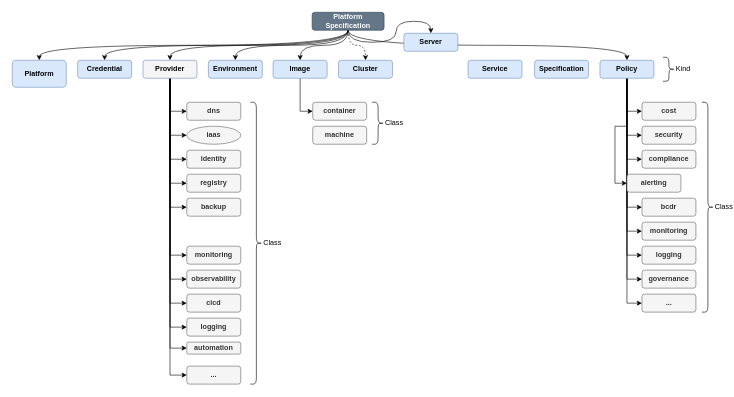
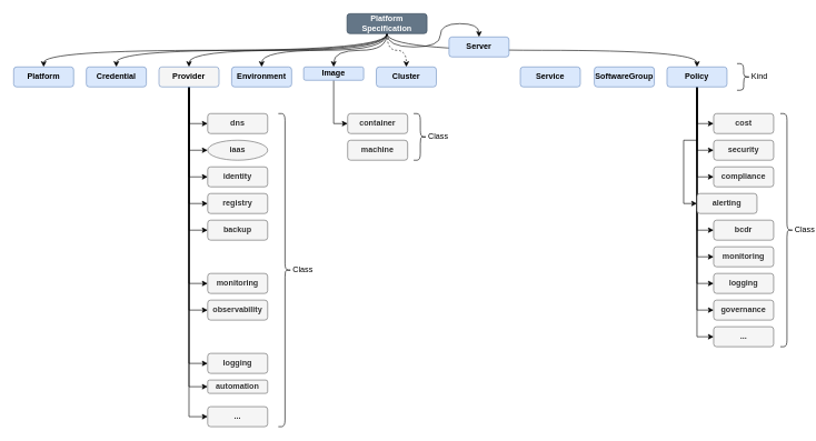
  <mxCell id="0" />
  <mxCell id="1" parent="0" />
  <mxCell id="2" style="edgeStyle=orthogonalEdgeStyle;rounded=0;orthogonalLoop=1;jettySize=auto;html=1;exitX=0.5;exitY=1;exitDx=0;exitDy=0;entryX=0.5;entryY=0;entryDx=0;entryDy=0;curved=1;" parent="1" source="10" target="11" edge="1"><mxGeometry relative="1" as="geometry" /></mxCell>
  <mxCell id="3" style="edgeStyle=orthogonalEdgeStyle;rounded=0;orthogonalLoop=1;jettySize=auto;html=1;exitX=0.5;exitY=1;exitDx=0;exitDy=0;entryX=0.5;entryY=0;entryDx=0;entryDy=0;curved=1;" parent="1" source="10" target="12" edge="1"><mxGeometry relative="1" as="geometry" /></mxCell>
  <mxCell id="4" style="edgeStyle=orthogonalEdgeStyle;rounded=0;orthogonalLoop=1;jettySize=auto;html=1;exitX=0.5;exitY=1;exitDx=0;exitDy=0;entryX=0.5;entryY=0;entryDx=0;entryDy=0;curved=1;" parent="1" source="10" target="24" edge="1"><mxGeometry relative="1" as="geometry" /></mxCell>
  <mxCell id="5" style="edgeStyle=orthogonalEdgeStyle;rounded=0;orthogonalLoop=1;jettySize=auto;html=1;exitX=0.5;exitY=1;exitDx=0;exitDy=0;entryX=0.5;entryY=0;entryDx=0;entryDy=0;curved=1;" parent="1" source="10" target="25" edge="1"><mxGeometry relative="1" as="geometry" /></mxCell>
  <mxCell id="6" style="edgeStyle=orthogonalEdgeStyle;rounded=0;orthogonalLoop=1;jettySize=auto;html=1;exitX=0.5;exitY=1;exitDx=0;exitDy=0;entryX=0.5;entryY=0;entryDx=0;entryDy=0;curved=1;" parent="1" source="10" target="27" edge="1"><mxGeometry relative="1" as="geometry" /></mxCell>
  <mxCell id="7" style="edgeStyle=orthogonalEdgeStyle;rounded=0;orthogonalLoop=1;jettySize=auto;html=1;exitX=0.5;exitY=1;exitDx=0;exitDy=0;entryX=0.5;entryY=0;entryDx=0;entryDy=0;curved=1;dashed=1;" parent="1" source="10" target="28" edge="1"><mxGeometry relative="1" as="geometry" /></mxCell>
  <mxCell id="8" style="edgeStyle=orthogonalEdgeStyle;rounded=0;orthogonalLoop=1;jettySize=auto;html=1;exitX=0.5;exitY=1;exitDx=0;exitDy=0;entryX=0.5;entryY=0;entryDx=0;entryDy=0;curved=1;" parent="1" source="10" target="29" edge="1"><mxGeometry relative="1" as="geometry" /></mxCell>
  <mxCell id="9" style="edgeStyle=orthogonalEdgeStyle;rounded=0;orthogonalLoop=1;jettySize=auto;html=1;exitX=0.5;exitY=1;exitDx=0;exitDy=0;entryX=0.5;entryY=0;entryDx=0;entryDy=0;curved=1;" parent="1" source="10" target="40" edge="1"><mxGeometry relative="1" as="geometry" /></mxCell>
  <mxCell id="10" value="Platform Specification" style="rounded=1;whiteSpace=wrap;html=1;fontStyle=1;fillColor=#647687;strokeColor=#314354;fontColor=#ffffff;" parent="1" vertex="1"><mxGeometry x="520" y="20" width="120" height="30" as="geometry" /></mxCell>
- <mxCell id="11" value="Platform" style="rounded=1;whiteSpace=wrap;html=1;fontStyle=1;fillColor=#dae8fc;strokeColor=#6c8ebf;" parent="1" vertex="1"><mxGeometry x="20" y="100" width="90" height="45" as="geometry" /></mxCell>
+ <mxCell id="11" value="Platform" style="rounded=1;whiteSpace=wrap;html=1;fontStyle=1;fillColor=#dae8fc;strokeColor=#6c8ebf;" parent="1" vertex="1"><mxGeometry x="20" y="100" width="90" height="30" as="geometry" /></mxCell>
  <mxCell id="12" value="Credential" style="rounded=1;whiteSpace=wrap;html=1;fontStyle=1;fillColor=#dae8fc;strokeColor=#6c8ebf;" parent="1" vertex="1"><mxGeometry x="129" y="100" width="90" height="30" as="geometry" /></mxCell>
  <mxCell id="13" style="edgeStyle=orthogonalEdgeStyle;rounded=0;orthogonalLoop=1;jettySize=auto;html=1;exitX=0.5;exitY=1;exitDx=0;exitDy=0;entryX=0;entryY=0.5;entryDx=0;entryDy=0;" parent="1" source="24" target="41" edge="1"><mxGeometry relative="1" as="geometry" /></mxCell>
  <mxCell id="14" style="edgeStyle=orthogonalEdgeStyle;rounded=0;orthogonalLoop=1;jettySize=auto;html=1;exitX=0.5;exitY=1;exitDx=0;exitDy=0;entryX=0;entryY=0.5;entryDx=0;entryDy=0;" parent="1" source="24" target="42" edge="1"><mxGeometry relative="1" as="geometry" /></mxCell>
  <mxCell id="15" style="edgeStyle=orthogonalEdgeStyle;rounded=0;orthogonalLoop=1;jettySize=auto;html=1;exitX=0.5;exitY=1;exitDx=0;exitDy=0;entryX=0;entryY=0.5;entryDx=0;entryDy=0;" parent="1" source="24" target="43" edge="1"><mxGeometry relative="1" as="geometry" /></mxCell>
  <mxCell id="16" style="edgeStyle=orthogonalEdgeStyle;rounded=0;orthogonalLoop=1;jettySize=auto;html=1;exitX=0.5;exitY=1;exitDx=0;exitDy=0;entryX=0;entryY=0.5;entryDx=0;entryDy=0;" parent="1" source="24" target="44" edge="1"><mxGeometry relative="1" as="geometry" /></mxCell>
  <mxCell id="17" style="edgeStyle=orthogonalEdgeStyle;rounded=0;orthogonalLoop=1;jettySize=auto;html=1;exitX=0.5;exitY=1;exitDx=0;exitDy=0;entryX=0;entryY=0.5;entryDx=0;entryDy=0;" parent="1" source="24" target="45" edge="1"><mxGeometry relative="1" as="geometry" /></mxCell>
  <mxCell id="18" style="edgeStyle=orthogonalEdgeStyle;rounded=0;orthogonalLoop=1;jettySize=auto;html=1;exitX=0.5;exitY=1;exitDx=0;exitDy=0;entryX=0;entryY=0.5;entryDx=0;entryDy=0;" parent="1" source="24" target="46" edge="1"><mxGeometry relative="1" as="geometry" /></mxCell>
  <mxCell id="19" style="edgeStyle=orthogonalEdgeStyle;rounded=0;orthogonalLoop=1;jettySize=auto;html=1;exitX=0.5;exitY=1;exitDx=0;exitDy=0;entryX=0;entryY=0.5;entryDx=0;entryDy=0;" parent="1" source="24" target="47" edge="1"><mxGeometry relative="1" as="geometry" /></mxCell>
- <mxCell id="20" style="edgeStyle=orthogonalEdgeStyle;rounded=0;orthogonalLoop=1;jettySize=auto;html=1;exitX=0.5;exitY=1;exitDx=0;exitDy=0;entryX=0;entryY=0.5;entryDx=0;entryDy=0;" parent="1" source="24" target="48" edge="1"><mxGeometry relative="1" as="geometry" /></mxCell>
  <mxCell id="21" style="edgeStyle=orthogonalEdgeStyle;rounded=0;orthogonalLoop=1;jettySize=auto;html=1;exitX=0.5;exitY=1;exitDx=0;exitDy=0;entryX=0;entryY=0.5;entryDx=0;entryDy=0;" parent="1" source="24" target="49" edge="1"><mxGeometry relative="1" as="geometry" /></mxCell>
  <mxCell id="22" style="edgeStyle=orthogonalEdgeStyle;rounded=0;orthogonalLoop=1;jettySize=auto;html=1;exitX=0.5;exitY=1;exitDx=0;exitDy=0;entryX=0;entryY=0.5;entryDx=0;entryDy=0;" parent="1" source="24" target="50" edge="1"><mxGeometry relative="1" as="geometry" /></mxCell>
  <mxCell id="23" style="edgeStyle=orthogonalEdgeStyle;rounded=0;orthogonalLoop=1;jettySize=auto;html=1;exitX=0.5;exitY=1;exitDx=0;exitDy=0;entryX=0;entryY=0.5;entryDx=0;entryDy=0;" parent="1" source="24" target="51" edge="1"><mxGeometry relative="1" as="geometry" /></mxCell>
  <mxCell id="24" value="Provider" style="rounded=1;whiteSpace=wrap;html=1;fontStyle=1;fillColor=#f5f5f5;strokeColor=#6c8ebf;" parent="1" vertex="1"><mxGeometry x="238" y="100" width="90" height="30" as="geometry" /></mxCell>
  <mxCell id="25" value="Environment" style="rounded=1;whiteSpace=wrap;html=1;fontStyle=1;fillColor=#dae8fc;strokeColor=#6c8ebf;" parent="1" vertex="1"><mxGeometry x="347" y="100" width="90" height="30" as="geometry" /></mxCell>
  <mxCell id="26" style="edgeStyle=orthogonalEdgeStyle;rounded=0;orthogonalLoop=1;jettySize=auto;html=1;exitX=0.5;exitY=1;exitDx=0;exitDy=0;entryX=0;entryY=0.5;entryDx=0;entryDy=0;" parent="1" source="27" target="52" edge="1"><mxGeometry relative="1" as="geometry" /></mxCell>
- <mxCell id="27" value="Image" style="rounded=1;whiteSpace=wrap;html=1;fontStyle=1;fillColor=#dae8fc;strokeColor=#6c8ebf;" parent="1" vertex="1"><mxGeometry x="455" y="100" width="90" height="30" as="geometry" /></mxCell>
+ <mxCell id="27" value="Image" style="rounded=1;whiteSpace=wrap;html=1;fontStyle=1;fillColor=#dae8fc;strokeColor=#6c8ebf;" parent="1" vertex="1"><mxGeometry x="455" y="100" width="90" height="20" as="geometry" /></mxCell>
  <mxCell id="28" value="Cluster" style="rounded=1;whiteSpace=wrap;html=1;fontStyle=1;fillColor=#dae8fc;strokeColor=#6c8ebf;" parent="1" vertex="1"><mxGeometry x="564" y="100" width="90" height="30" as="geometry" /></mxCell>
  <mxCell id="29" value="Server" style="rounded=1;whiteSpace=wrap;html=1;fontStyle=1;fillColor=#dae8fc;strokeColor=#6c8ebf;" parent="1" vertex="1"><mxGeometry x="673" y="55" width="90" height="30" as="geometry" /></mxCell>
- <mxCell id="30" value="Specification" style="rounded=1;whiteSpace=wrap;html=1;fontStyle=1;fillColor=#dae8fc;strokeColor=#6c8ebf;" parent="1" vertex="1"><mxGeometry x="891" y="100" width="90" height="30" as="geometry" /></mxCell>
+ <mxCell id="30" value="SoftwareGroup" style="rounded=1;whiteSpace=wrap;html=1;fontStyle=1;fillColor=#dae8fc;strokeColor=#6c8ebf;" parent="1" vertex="1"><mxGeometry x="891" y="100" width="90" height="30" as="geometry" /></mxCell>
  <mxCell id="31" style="edgeStyle=orthogonalEdgeStyle;rounded=0;orthogonalLoop=1;jettySize=auto;html=1;exitX=0.5;exitY=1;exitDx=0;exitDy=0;entryX=0;entryY=0.5;entryDx=0;entryDy=0;" parent="1" source="40" target="54" edge="1"><mxGeometry relative="1" as="geometry" /></mxCell>
  <mxCell id="32" style="edgeStyle=orthogonalEdgeStyle;rounded=0;orthogonalLoop=1;jettySize=auto;html=1;exitX=0.5;exitY=1;exitDx=0;exitDy=0;entryX=0;entryY=0.5;entryDx=0;entryDy=0;" parent="1" source="40" target="55" edge="1"><mxGeometry relative="1" as="geometry" /></mxCell>
  <mxCell id="33" style="edgeStyle=orthogonalEdgeStyle;rounded=0;orthogonalLoop=1;jettySize=auto;html=1;exitX=0.5;exitY=1;exitDx=0;exitDy=0;entryX=0;entryY=0.5;entryDx=0;entryDy=0;" parent="1" source="40" target="56" edge="1"><mxGeometry relative="1" as="geometry" /></mxCell>
  <mxCell id="34" style="edgeStyle=orthogonalEdgeStyle;rounded=0;orthogonalLoop=1;jettySize=auto;html=1;exitX=0.5;exitY=1;exitDx=0;exitDy=0;entryX=0;entryY=0.5;entryDx=0;entryDy=0;" parent="1" source="40" target="57" edge="1"><mxGeometry relative="1" as="geometry" /></mxCell>
  <mxCell id="35" style="edgeStyle=orthogonalEdgeStyle;rounded=0;orthogonalLoop=1;jettySize=auto;html=1;exitX=0.5;exitY=1;exitDx=0;exitDy=0;entryX=0;entryY=0.5;entryDx=0;entryDy=0;" parent="1" source="40" target="59" edge="1"><mxGeometry relative="1" as="geometry" /></mxCell>
  <mxCell id="36" style="edgeStyle=orthogonalEdgeStyle;rounded=0;orthogonalLoop=1;jettySize=auto;html=1;exitX=0.5;exitY=1;exitDx=0;exitDy=0;entryX=0;entryY=0.5;entryDx=0;entryDy=0;" parent="1" source="40" target="60" edge="1"><mxGeometry relative="1" as="geometry" /></mxCell>
  <mxCell id="37" style="edgeStyle=orthogonalEdgeStyle;rounded=0;orthogonalLoop=1;jettySize=auto;html=1;exitX=0.5;exitY=1;exitDx=0;exitDy=0;entryX=0;entryY=0.5;entryDx=0;entryDy=0;" parent="1" source="40" target="58" edge="1"><mxGeometry relative="1" as="geometry" /></mxCell>
  <mxCell id="38" style="edgeStyle=orthogonalEdgeStyle;rounded=0;orthogonalLoop=1;jettySize=auto;html=1;exitX=0.5;exitY=1;exitDx=0;exitDy=0;entryX=0;entryY=0.5;entryDx=0;entryDy=0;" parent="1" source="40" target="61" edge="1"><mxGeometry relative="1" as="geometry" /></mxCell>
  <mxCell id="39" style="edgeStyle=orthogonalEdgeStyle;rounded=0;orthogonalLoop=1;jettySize=auto;html=1;exitX=0.5;exitY=1;exitDx=0;exitDy=0;entryX=0;entryY=0.5;entryDx=0;entryDy=0;" parent="1" source="40" target="62" edge="1"><mxGeometry relative="1" as="geometry" /></mxCell>
  <mxCell id="40" value="Policy" style="rounded=1;whiteSpace=wrap;html=1;fontStyle=1;fillColor=#dae8fc;strokeColor=#6c8ebf;" parent="1" vertex="1"><mxGeometry x="1000" y="100" width="90" height="30" as="geometry" /></mxCell>
  <mxCell id="41" value="dns" style="rounded=1;whiteSpace=wrap;html=1;fontStyle=1;fillColor=#f5f5f5;fontColor=#333333;strokeColor=#666666;" parent="1" vertex="1"><mxGeometry x="311" y="170" width="90" height="30" as="geometry" /></mxCell>
  <mxCell id="42" value="iaas" style="ellipse;whiteSpace=wrap;html=1;fontStyle=1;fillColor=#f5f5f5;fontColor=#333333;strokeColor=#666666;" parent="1" vertex="1"><mxGeometry x="311" y="210" width="90" height="30" as="geometry" /></mxCell>
  <mxCell id="43" value="identity" style="rounded=1;whiteSpace=wrap;html=1;fontStyle=1;fillColor=#f5f5f5;fontColor=#333333;strokeColor=#666666;" parent="1" vertex="1"><mxGeometry x="311" y="250" width="90" height="30" as="geometry" /></mxCell>
  <mxCell id="44" value="registry" style="rounded=1;whiteSpace=wrap;html=1;fontStyle=1;fillColor=#f5f5f5;fontColor=#333333;strokeColor=#666666;" parent="1" vertex="1"><mxGeometry x="311" y="290" width="90" height="30" as="geometry" /></mxCell>
  <mxCell id="45" value="backup" style="rounded=1;whiteSpace=wrap;html=1;fontStyle=1;fillColor=#f5f5f5;fontColor=#333333;strokeColor=#666666;" parent="1" vertex="1"><mxGeometry x="311" y="330" width="90" height="30" as="geometry" /></mxCell>
  <mxCell id="46" value="monitoring" style="rounded=1;whiteSpace=wrap;html=1;fontStyle=1;fillColor=#f5f5f5;fontColor=#333333;strokeColor=#666666;" parent="1" vertex="1"><mxGeometry x="311" y="410" width="90" height="30" as="geometry" /></mxCell>
  <mxCell id="47" value="observability" style="rounded=1;whiteSpace=wrap;html=1;fontStyle=1;fillColor=#f5f5f5;fontColor=#333333;strokeColor=#666666;" parent="1" vertex="1"><mxGeometry x="311" y="450" width="90" height="30" as="geometry" /></mxCell>
- <mxCell id="48" value="cicd" style="rounded=1;whiteSpace=wrap;html=1;fontStyle=1;fillColor=#f5f5f5;fontColor=#333333;strokeColor=#666666;" parent="1" vertex="1"><mxGeometry x="311" y="490" width="90" height="30" as="geometry" /></mxCell>
  <mxCell id="49" value="logging" style="rounded=1;whiteSpace=wrap;html=1;fontStyle=1;fillColor=#f5f5f5;fontColor=#333333;strokeColor=#666666;" parent="1" vertex="1"><mxGeometry x="311" y="530" width="90" height="30" as="geometry" /></mxCell>
  <mxCell id="50" value="automation" style="rounded=1;whiteSpace=wrap;html=1;fontStyle=1;fillColor=#f5f5f5;fontColor=#333333;strokeColor=#666666;" parent="1" vertex="1"><mxGeometry x="311" y="570" width="90" height="20" as="geometry" /></mxCell>
  <mxCell id="51" value="..." style="rounded=1;whiteSpace=wrap;html=1;fontStyle=1;fillColor=#f5f5f5;fontColor=#333333;strokeColor=#666666;" parent="1" vertex="1"><mxGeometry x="311" y="610" width="90" height="30" as="geometry" /></mxCell>
  <mxCell id="52" value="container" style="rounded=1;whiteSpace=wrap;html=1;fontStyle=1;fillColor=#f5f5f5;fontColor=#333333;strokeColor=#666666;" parent="1" vertex="1"><mxGeometry x="521" y="170" width="90" height="30" as="geometry" /></mxCell>
  <mxCell id="53" value="machine" style="rounded=1;whiteSpace=wrap;html=1;fontStyle=1;fillColor=#f5f5f5;fontColor=#333333;strokeColor=#666666;" parent="1" vertex="1"><mxGeometry x="521" y="210" width="90" height="30" as="geometry" /></mxCell>
  <mxCell id="54" value="cost" style="rounded=1;whiteSpace=wrap;html=1;fontStyle=1;fillColor=#f5f5f5;fontColor=#333333;strokeColor=#666666;" parent="1" vertex="1"><mxGeometry x="1070" y="170" width="90" height="30" as="geometry" /></mxCell>
  <mxCell id="55" value="security" style="rounded=1;whiteSpace=wrap;html=1;fontStyle=1;fillColor=#f5f5f5;fontColor=#333333;strokeColor=#666666;" parent="1" vertex="1"><mxGeometry x="1070" y="210" width="90" height="30" as="geometry" /></mxCell>
  <mxCell id="56" value="compliance" style="rounded=1;whiteSpace=wrap;html=1;fontStyle=1;fillColor=#f5f5f5;fontColor=#333333;strokeColor=#666666;" parent="1" vertex="1"><mxGeometry x="1070" y="250" width="90" height="30" as="geometry" /></mxCell>
  <mxCell id="57" value="alerting" style="rounded=1;whiteSpace=wrap;html=1;fontStyle=1;fillColor=#f5f5f5;fontColor=#333333;strokeColor=#666666;" parent="1" vertex="1"><mxGeometry x="1045" y="290" width="90" height="30" as="geometry" /></mxCell>
  <mxCell id="58" value="bcdr" style="rounded=1;whiteSpace=wrap;html=1;fontStyle=1;fillColor=#f5f5f5;fontColor=#333333;strokeColor=#666666;" parent="1" vertex="1"><mxGeometry x="1070" y="330" width="90" height="30" as="geometry" /></mxCell>
  <mxCell id="59" value="monitoring" style="rounded=1;whiteSpace=wrap;html=1;fontStyle=1;fillColor=#f5f5f5;fontColor=#333333;strokeColor=#666666;" parent="1" vertex="1"><mxGeometry x="1070" y="370" width="90" height="30" as="geometry" /></mxCell>
  <mxCell id="60" value="logging" style="rounded=1;whiteSpace=wrap;html=1;fontStyle=1;fillColor=#f5f5f5;fontColor=#333333;strokeColor=#666666;" parent="1" vertex="1"><mxGeometry x="1070" y="410" width="90" height="30" as="geometry" /></mxCell>
  <mxCell id="61" value="governance" style="rounded=1;whiteSpace=wrap;html=1;fontStyle=1;fillColor=#f5f5f5;fontColor=#333333;strokeColor=#666666;" parent="1" vertex="1"><mxGeometry x="1070" y="450" width="90" height="30" as="geometry" /></mxCell>
  <mxCell id="62" value="..." style="rounded=1;whiteSpace=wrap;html=1;fontStyle=1;fillColor=#f5f5f5;fontColor=#333333;strokeColor=#666666;" parent="1" vertex="1"><mxGeometry x="1070" y="490" width="90" height="30" as="geometry" /></mxCell>
  <mxCell id="63" value="Service" style="rounded=1;whiteSpace=wrap;html=1;fontStyle=1;fillColor=#dae8fc;strokeColor=#6c8ebf;" vertex="1" parent="1"><mxGeometry x="780" y="100" width="90" height="30" as="geometry" /></mxCell>
  <mxCell id="64" value="Class" style="shape=curlyBracket;whiteSpace=wrap;html=1;rounded=1;flipH=1;labelPosition=right;verticalLabelPosition=middle;align=left;verticalAlign=middle;" vertex="1" parent="1"><mxGeometry x="417" y="170" width="20" height="470" as="geometry" /></mxCell>
  <mxCell id="65" value="Class" style="shape=curlyBracket;whiteSpace=wrap;html=1;rounded=1;flipH=1;labelPosition=right;verticalLabelPosition=middle;align=left;verticalAlign=middle;" vertex="1" parent="1"><mxGeometry x="620" y="170" width="20" height="70" as="geometry" /></mxCell>
  <mxCell id="66" value="Class" style="shape=curlyBracket;whiteSpace=wrap;html=1;rounded=1;flipH=1;labelPosition=right;verticalLabelPosition=middle;align=left;verticalAlign=middle;" vertex="1" parent="1"><mxGeometry x="1170" y="170" width="20" height="350" as="geometry" /></mxCell>
  <mxCell id="67" value="Kind" style="shape=curlyBracket;whiteSpace=wrap;html=1;rounded=1;flipH=1;labelPosition=right;verticalLabelPosition=middle;align=left;verticalAlign=middle;" vertex="1" parent="1"><mxGeometry x="1105" y="95" width="20" height="40" as="geometry" /></mxCell>
